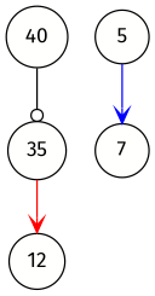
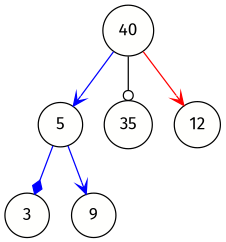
  digraph {
    fontname="Fira Sans"
    node [color=black fillcolor="#FFFFFD" fontname="Fira Sans" shape=circle style=filled]
    edge [arrowhead=vee color=blue fontname="Fira Sans"]
    n1 [label=40]
    5
    n3 [label=35]
-   7
+   3
+   7 [label=9]
    12
+   n1 -> 5
    n1 -> n3 [arrowhead=odot color=black]
+   5 -> 3 [arrowhead=diamond]
    5 -> 7
-   n3 -> 12 [color=red]
+   n1 -> 12 [color=red]
  }
